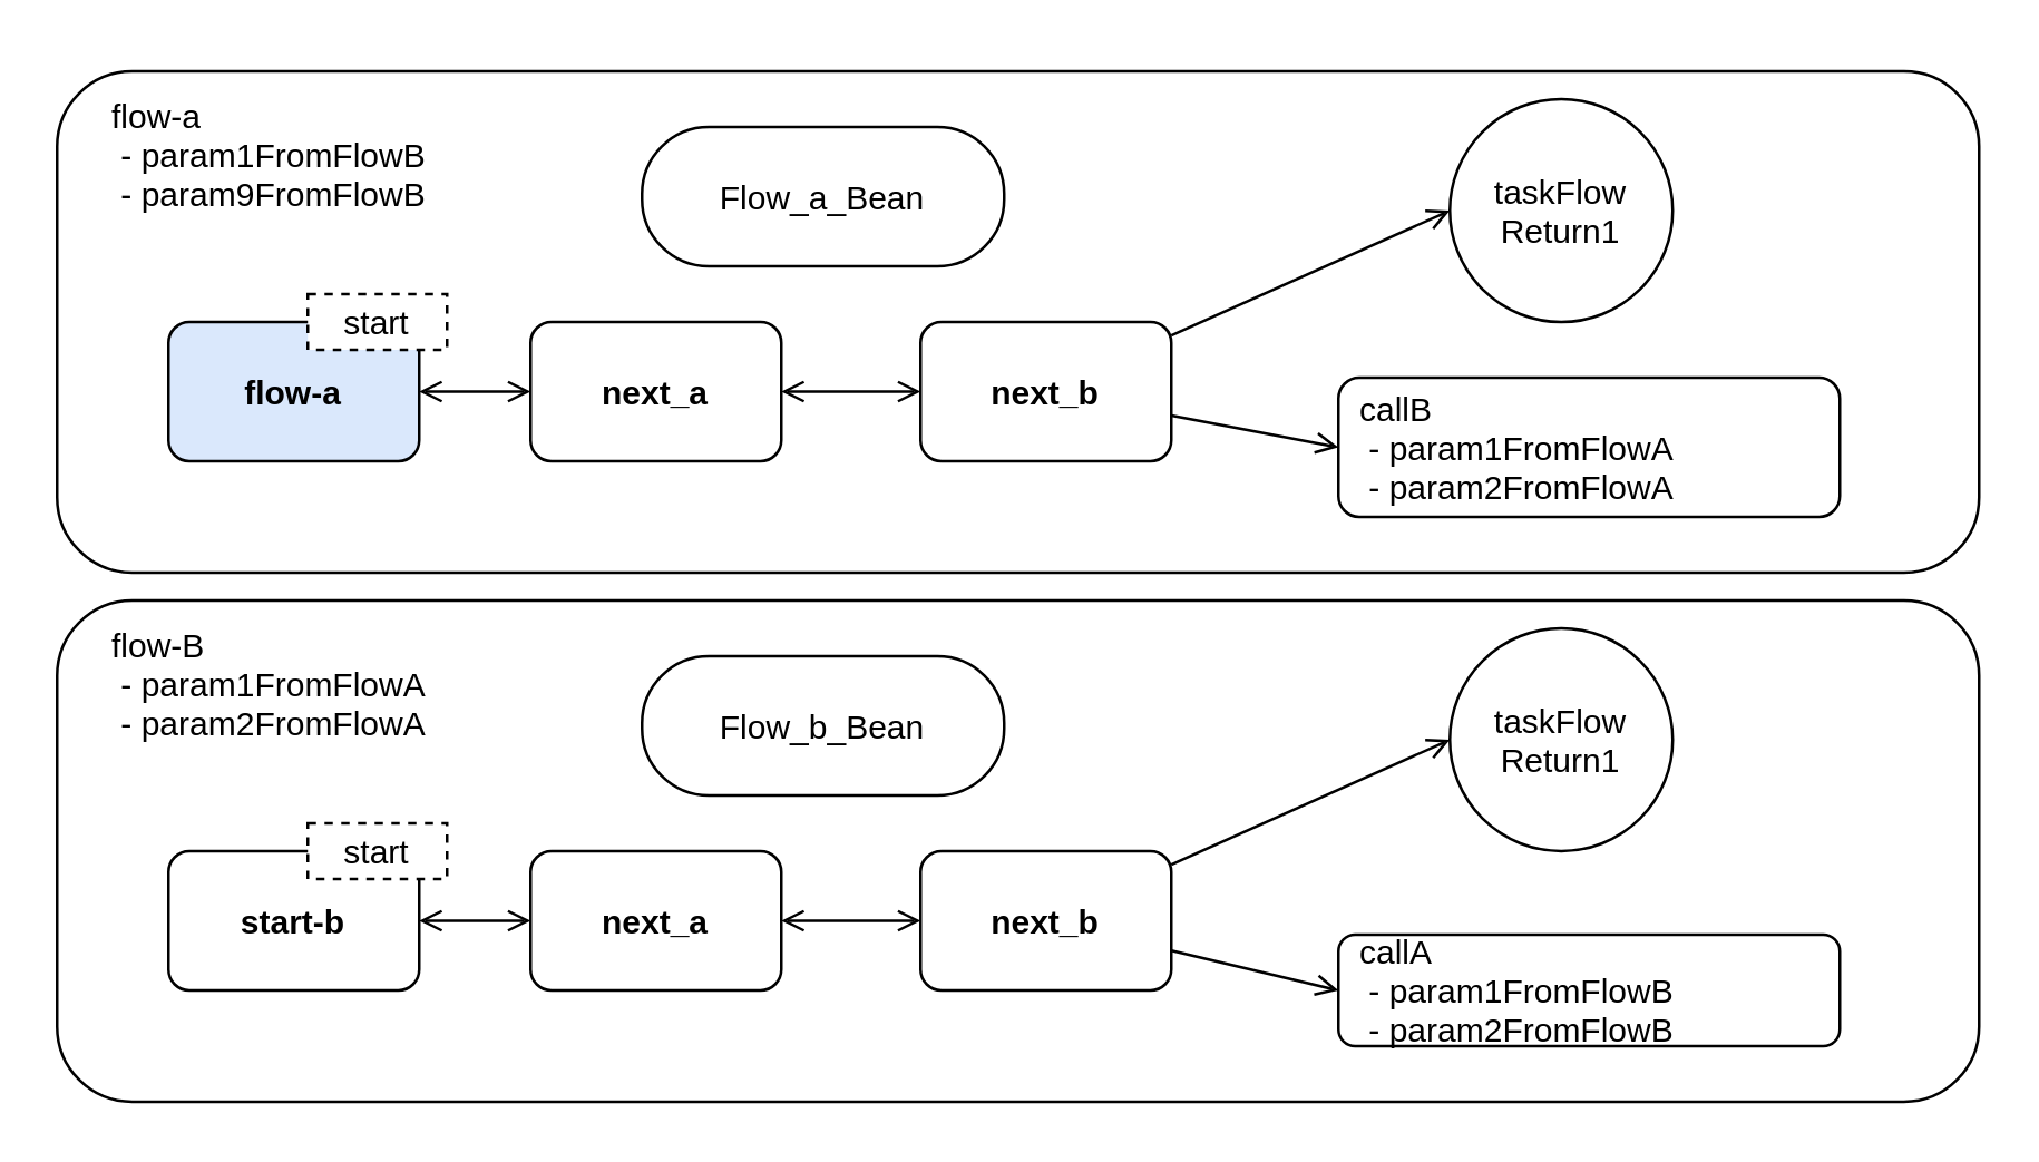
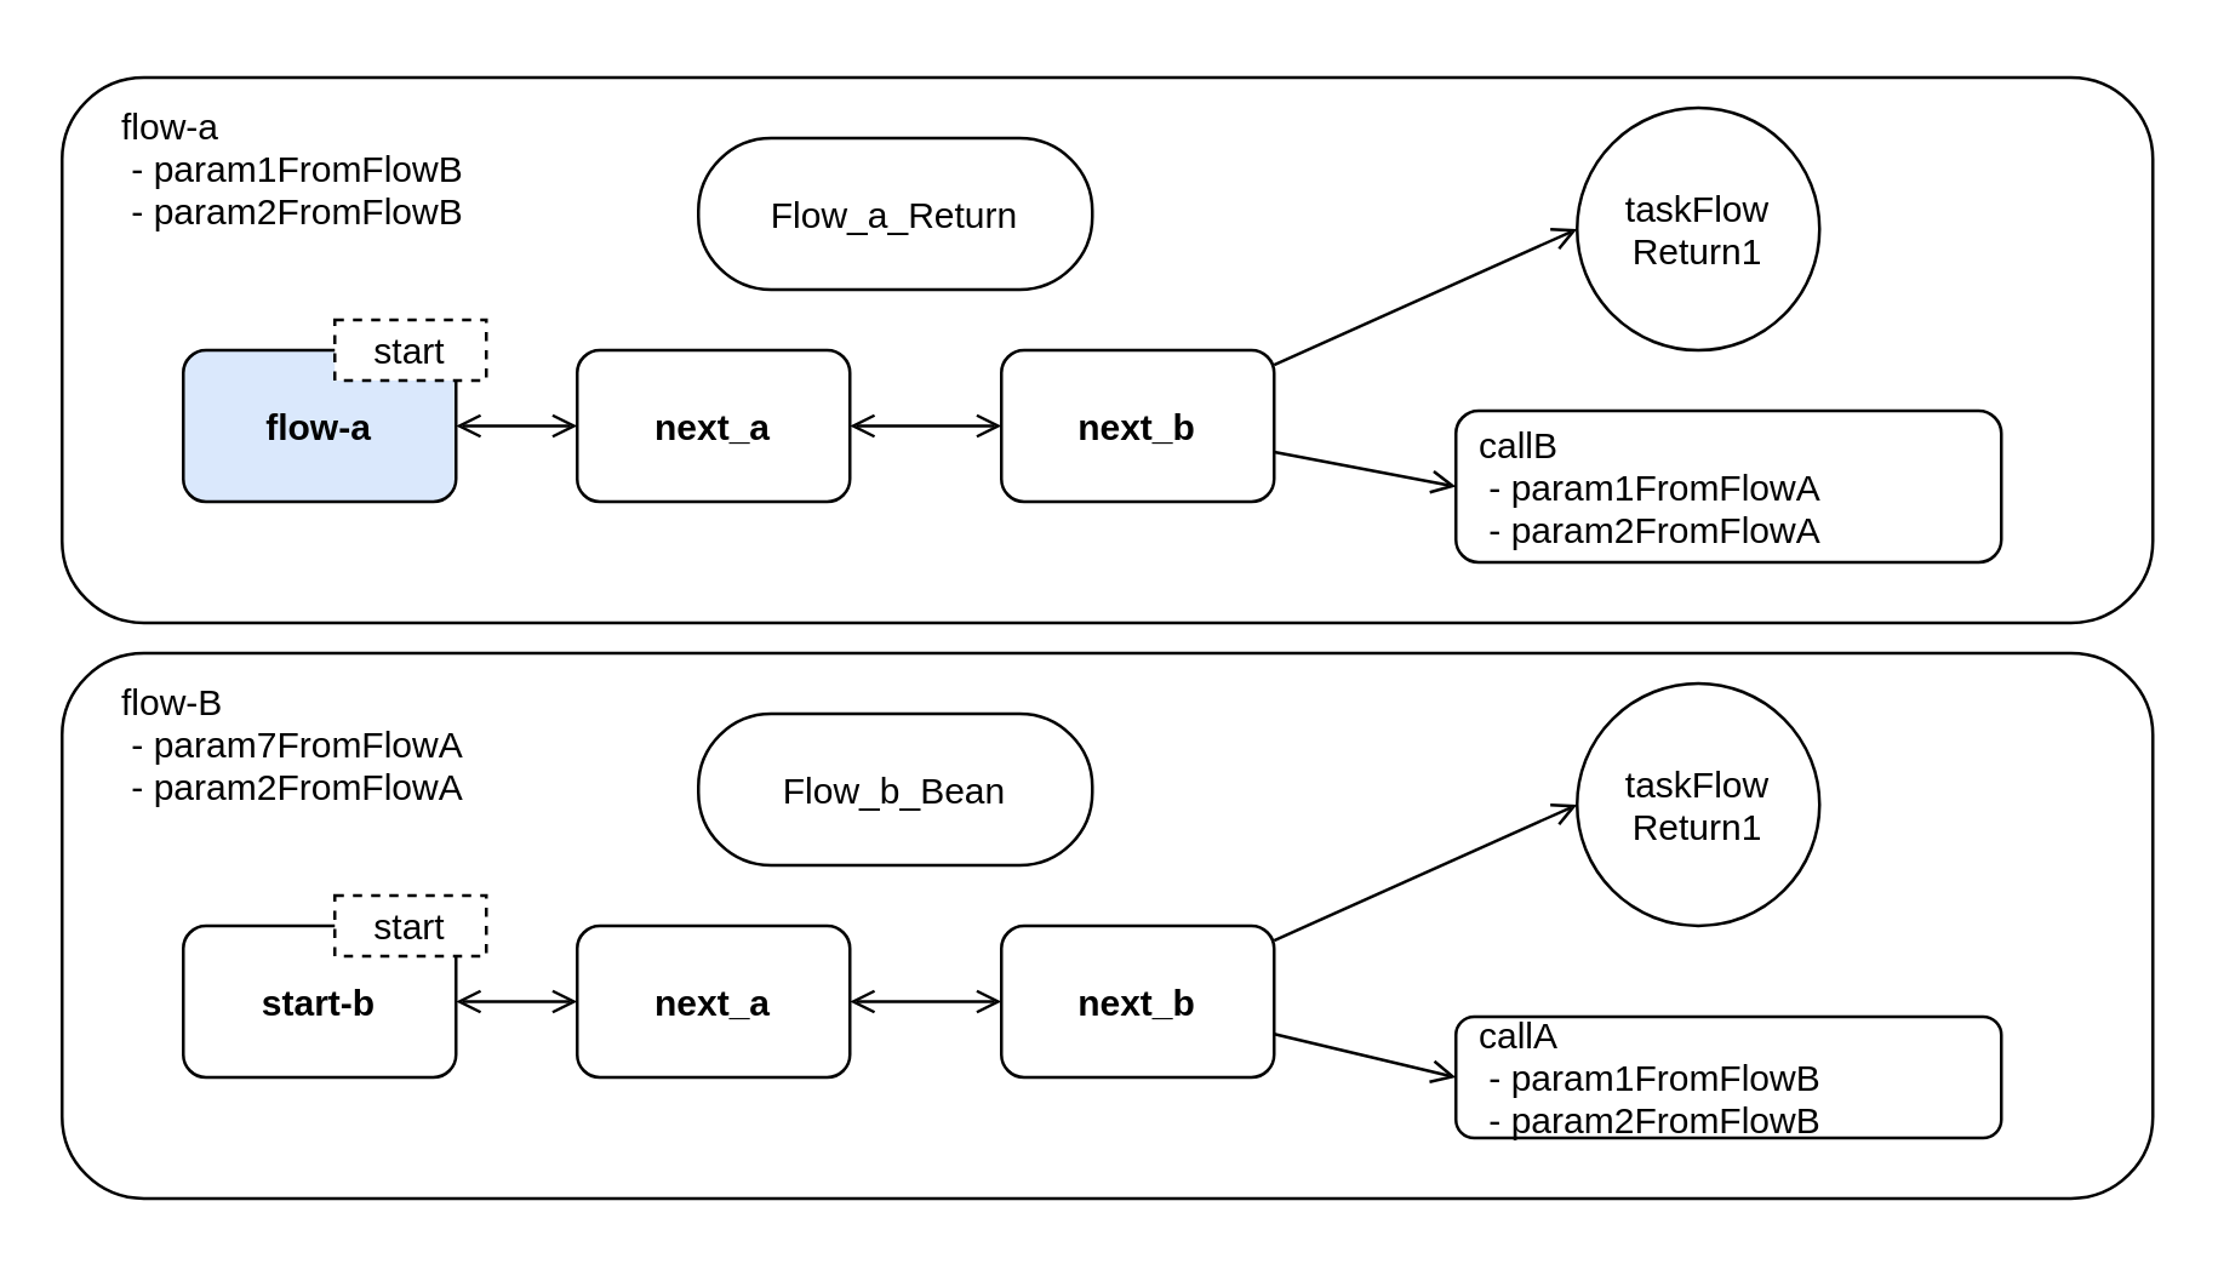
  <mxCell id="0" />
  <mxCell id="1" parent="0" />
  <mxCell id="2" value="" style="rounded=1;" parent="1" vertex="1"><mxGeometry x="20" y="25" width="690" height="180" as="geometry" /></mxCell>
  <mxCell id="3" value="" style="edgeStyle=none;rounded=0;orthogonalLoop=1;jettySize=auto;startArrow=open;startFill=0;endArrow=open;endFill=0;" parent="1" source="4" target="6" edge="1"><mxGeometry relative="1" as="geometry" /></mxCell>
  <mxCell id="4" value="flow-a" style="rounded=1;fontStyle=1;fillColor=#dae8fc;" parent="1" vertex="1"><mxGeometry x="60" y="115" width="90" height="50" as="geometry" /></mxCell>
  <mxCell id="5" value="" style="edgeStyle=none;rounded=0;orthogonalLoop=1;jettySize=auto;endArrow=open;endFill=0;startArrow=open;startFill=0;" parent="1" source="6" target="9" edge="1"><mxGeometry relative="1" as="geometry" /></mxCell>
  <mxCell id="6" value="next_a" style="rounded=1;fontStyle=1" parent="1" vertex="1"><mxGeometry x="190" y="115" width="90" height="50" as="geometry" /></mxCell>
  <mxCell id="7" value="" style="rounded=0;orthogonalLoop=1;jettySize=auto;entryX=0;entryY=0.5;entryDx=0;entryDy=0;endArrow=open;endFill=0;" parent="1" source="9" target="12" edge="1"><mxGeometry relative="1" as="geometry" /></mxCell>
  <mxCell id="8" value="" style="edgeStyle=none;rounded=0;orthogonalLoop=1;jettySize=auto;entryX=0;entryY=0.5;entryDx=0;entryDy=0;endArrow=open;endFill=0;" parent="1" source="9" target="13" edge="1"><mxGeometry relative="1" as="geometry" /></mxCell>
  <mxCell id="9" value="next_b" style="rounded=1;fontStyle=1" parent="1" vertex="1"><mxGeometry x="330" y="115" width="90" height="50" as="geometry" /></mxCell>
- <mxCell id="10" value="Flow_a_Bean" style="rounded=1;fontStyle=0;arcSize=48;" parent="1" vertex="1"><mxGeometry x="230" y="45" width="130" height="50" as="geometry" /></mxCell>
- <mxCell id="11" value="flow-a&#10; - param1FromFlowB&#10; - param9FromFlowB" style="text;strokeColor=none;fillColor=none;align=left;verticalAlign=middle;rounded=0;" parent="1" vertex="1"><mxGeometry x="38" y="20" width="200" height="70" as="geometry" /></mxCell>
+ <mxCell id="10" value="Flow_a_Return" style="rounded=1;fontStyle=0;arcSize=48;" parent="1" vertex="1"><mxGeometry x="230" y="45" width="130" height="50" as="geometry" /></mxCell>
+ <mxCell id="11" value="flow-a&#10; - param1FromFlowB&#10; - param2FromFlowB" style="text;strokeColor=none;fillColor=none;align=left;verticalAlign=middle;rounded=0;" parent="1" vertex="1"><mxGeometry x="38" y="20" width="200" height="70" as="geometry" /></mxCell>
  <mxCell id="12" value="taskFlow&#10;Return1" style="ellipse;aspect=fixed;" parent="1" vertex="1"><mxGeometry x="520" y="35" width="80" height="80" as="geometry" /></mxCell>
  <mxCell id="13" value="callB&#10; - param1FromFlowA&#10; - param2FromFlowA" style="rounded=1;fontStyle=0;align=left;spacing=8;" parent="1" vertex="1"><mxGeometry x="480" y="135" width="180" height="50" as="geometry" /></mxCell>
  <mxCell id="14" value="start" style="rounded=0;dashed=1;" parent="1" vertex="1"><mxGeometry x="110" y="105" width="50" height="20" as="geometry" /></mxCell>
  <mxCell id="15" value="" style="rounded=1;" parent="1" vertex="1"><mxGeometry x="20" y="215" width="690" height="180" as="geometry" /></mxCell>
  <mxCell id="16" value="" style="edgeStyle=none;rounded=0;orthogonalLoop=1;jettySize=auto;startArrow=open;startFill=0;endArrow=open;endFill=0;" parent="1" source="17" target="19" edge="1"><mxGeometry relative="1" as="geometry" /></mxCell>
  <mxCell id="17" value="start-b" style="rounded=1;fontStyle=1" parent="1" vertex="1"><mxGeometry x="60" y="305" width="90" height="50" as="geometry" /></mxCell>
  <mxCell id="18" value="" style="edgeStyle=none;rounded=0;orthogonalLoop=1;jettySize=auto;endArrow=open;endFill=0;startArrow=open;startFill=0;" parent="1" source="19" target="22" edge="1"><mxGeometry relative="1" as="geometry" /></mxCell>
  <mxCell id="19" value="next_a" style="rounded=1;fontStyle=1" parent="1" vertex="1"><mxGeometry x="190" y="305" width="90" height="50" as="geometry" /></mxCell>
  <mxCell id="20" value="" style="rounded=0;orthogonalLoop=1;jettySize=auto;entryX=0;entryY=0.5;entryDx=0;entryDy=0;endArrow=open;endFill=0;" parent="1" source="22" target="24" edge="1"><mxGeometry relative="1" as="geometry" /></mxCell>
  <mxCell id="21" value="" style="edgeStyle=none;rounded=0;orthogonalLoop=1;jettySize=auto;entryX=0;entryY=0.5;entryDx=0;entryDy=0;endArrow=open;endFill=0;" parent="1" source="22" target="25" edge="1"><mxGeometry relative="1" as="geometry" /></mxCell>
  <mxCell id="22" value="next_b" style="rounded=1;fontStyle=1" parent="1" vertex="1"><mxGeometry x="330" y="305" width="90" height="50" as="geometry" /></mxCell>
  <mxCell id="23" value="Flow_b_Bean" style="rounded=1;fontStyle=0;arcSize=48;" parent="1" vertex="1"><mxGeometry x="230" y="235" width="130" height="50" as="geometry" /></mxCell>
  <mxCell id="24" value="taskFlow&#10;Return1" style="ellipse;aspect=fixed;" parent="1" vertex="1"><mxGeometry x="520" y="225" width="80" height="80" as="geometry" /></mxCell>
  <mxCell id="25" value="callA&#10; - param1FromFlowB&#10; - param2FromFlowB" style="rounded=1;fontStyle=0;align=left;spacing=8;" parent="1" vertex="1"><mxGeometry x="480" y="335" width="180" height="40" as="geometry" /></mxCell>
  <mxCell id="26" value="start" style="rounded=0;dashed=1;" parent="1" vertex="1"><mxGeometry x="110" y="295" width="50" height="20" as="geometry" /></mxCell>
- <mxCell id="27" value="flow-B&#10; - param1FromFlowA&#10; - param2FromFlowA" style="text;strokeColor=none;fillColor=none;align=left;verticalAlign=middle;rounded=0;" vertex="1" parent="1"><mxGeometry x="38" y="210" width="200" height="70" as="geometry" /></mxCell>
+ <mxCell id="27" value="flow-B&#10; - param7FromFlowA&#10; - param2FromFlowA" style="text;strokeColor=none;fillColor=none;align=left;verticalAlign=middle;rounded=0;" vertex="1" parent="1"><mxGeometry x="38" y="210" width="200" height="70" as="geometry" /></mxCell>
